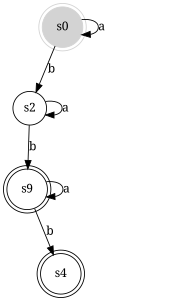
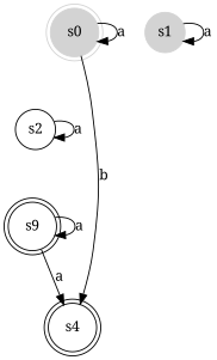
  digraph {
    fontname="Noto Serif"
    node [fontname="Noto Serif" shape=doublecircle]
    edge [fontname="Noto Serif"]
    s0 [color=lightgrey style=filled]
    s2 [shape=circle]
    n3 [label=s9]
    s4
+   s1 [color=lightgrey shape=circle style=filled]
    s0 -> s0 [label=a]
-   s0 -> s2 [label=b]
+   s0 -> s4 [label=b]
    s2 -> s2 [label=a]
-   s2 -> n3 [label=b]
    n3 -> n3 [label=a]
-   n3 -> s4 [label=b]
+   n3 -> s4 [label=a]
+   s1 -> s1 [label=a]
  }
